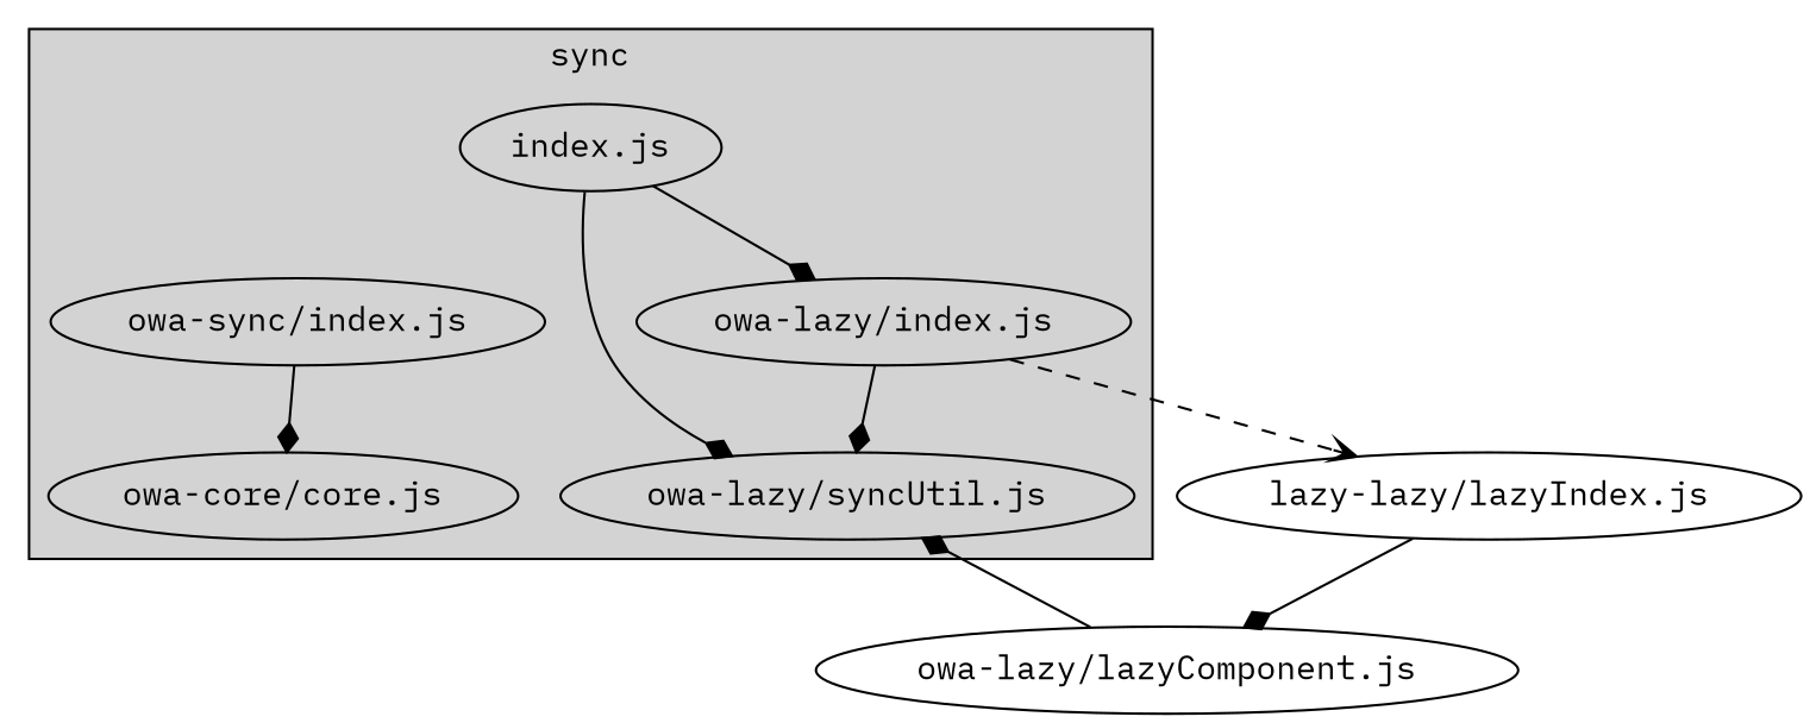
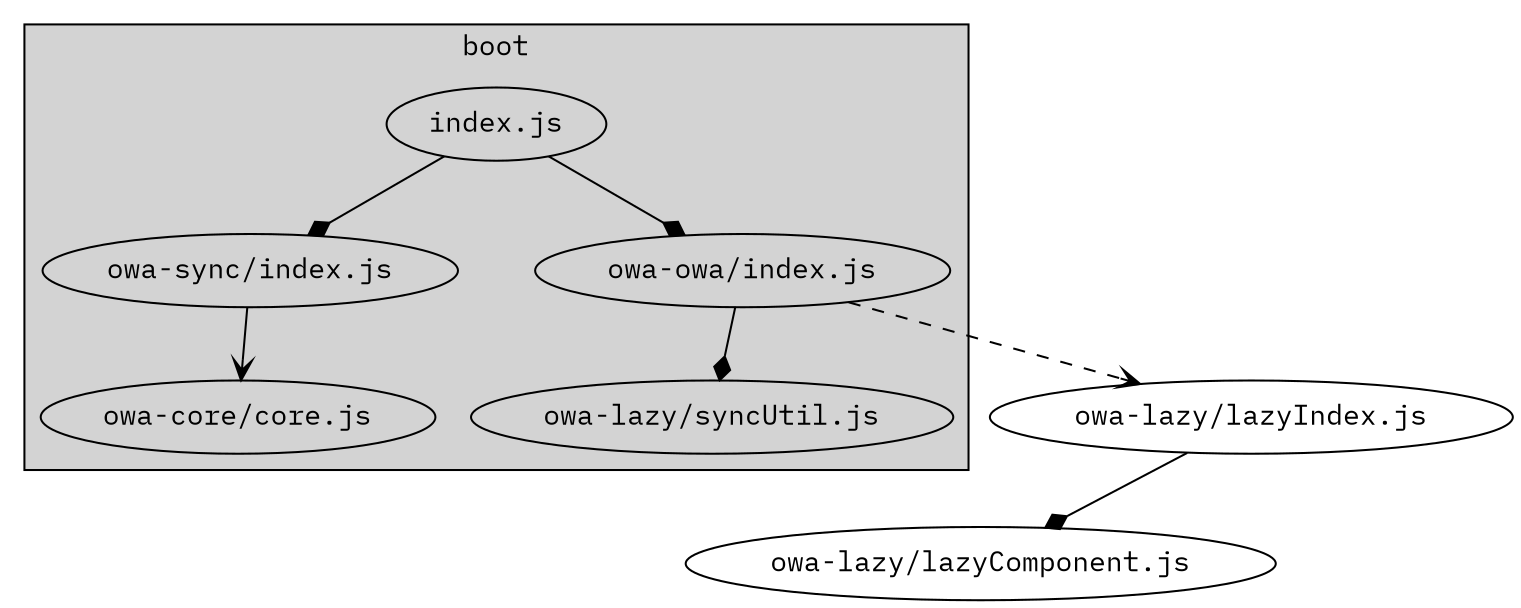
  digraph {
    fontname="IBM Plex Mono"
    node [fillcolor=lightgrey fontname="IBM Plex Mono" style=filled]
    edge [arrowhead=diamond fontname="IBM Plex Mono" fontsize=8]
    n1 [label="index.js"]
    n2 [label="owa-sync/index.js"]
    n3 [label="owa-core/core.js"]
-   n4 [label="owa-lazy/index.js"]
+   n4 [label="owa-owa/index.js"]
    n5 [label="owa-lazy/syncUtil.js"]
-   n6 [label="lazy-lazy/lazyIndex.js" fillcolor="" style=""]
+   n6 [label="owa-lazy/lazyIndex.js" fillcolor="" style=""]
    n7 [label="owa-lazy/lazyComponent.js" fillcolor="" style=""]
    subgraph cluster_1 {
      bgcolor=lightgrey
-     label=sync
+     label=boot
      n1
      n2
      n3
      n4
      n5
    }
    subgraph cluster_2 {
      bgcolor=lightblue
      label=async
    }
-   n1 -> n5
+   n1 -> n2
    n1 -> n4
-   n2 -> n3
+   n2 -> n3 [arrowhead=vee]
    n4 -> n5
    n4 -> n6 [arrowhead=vee style=dashed]
    n6 -> n7
-   n7 -> n5
  }
